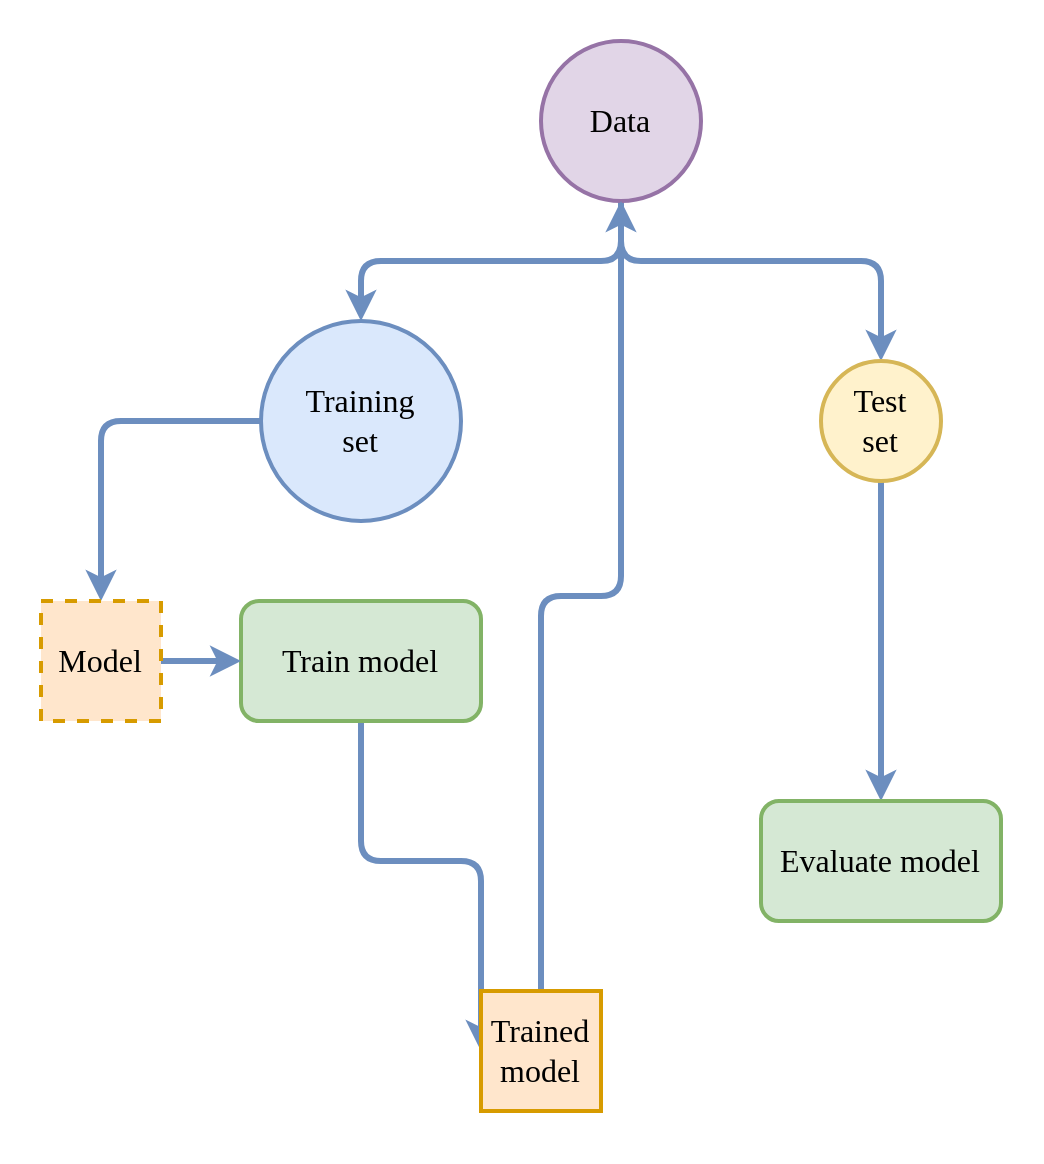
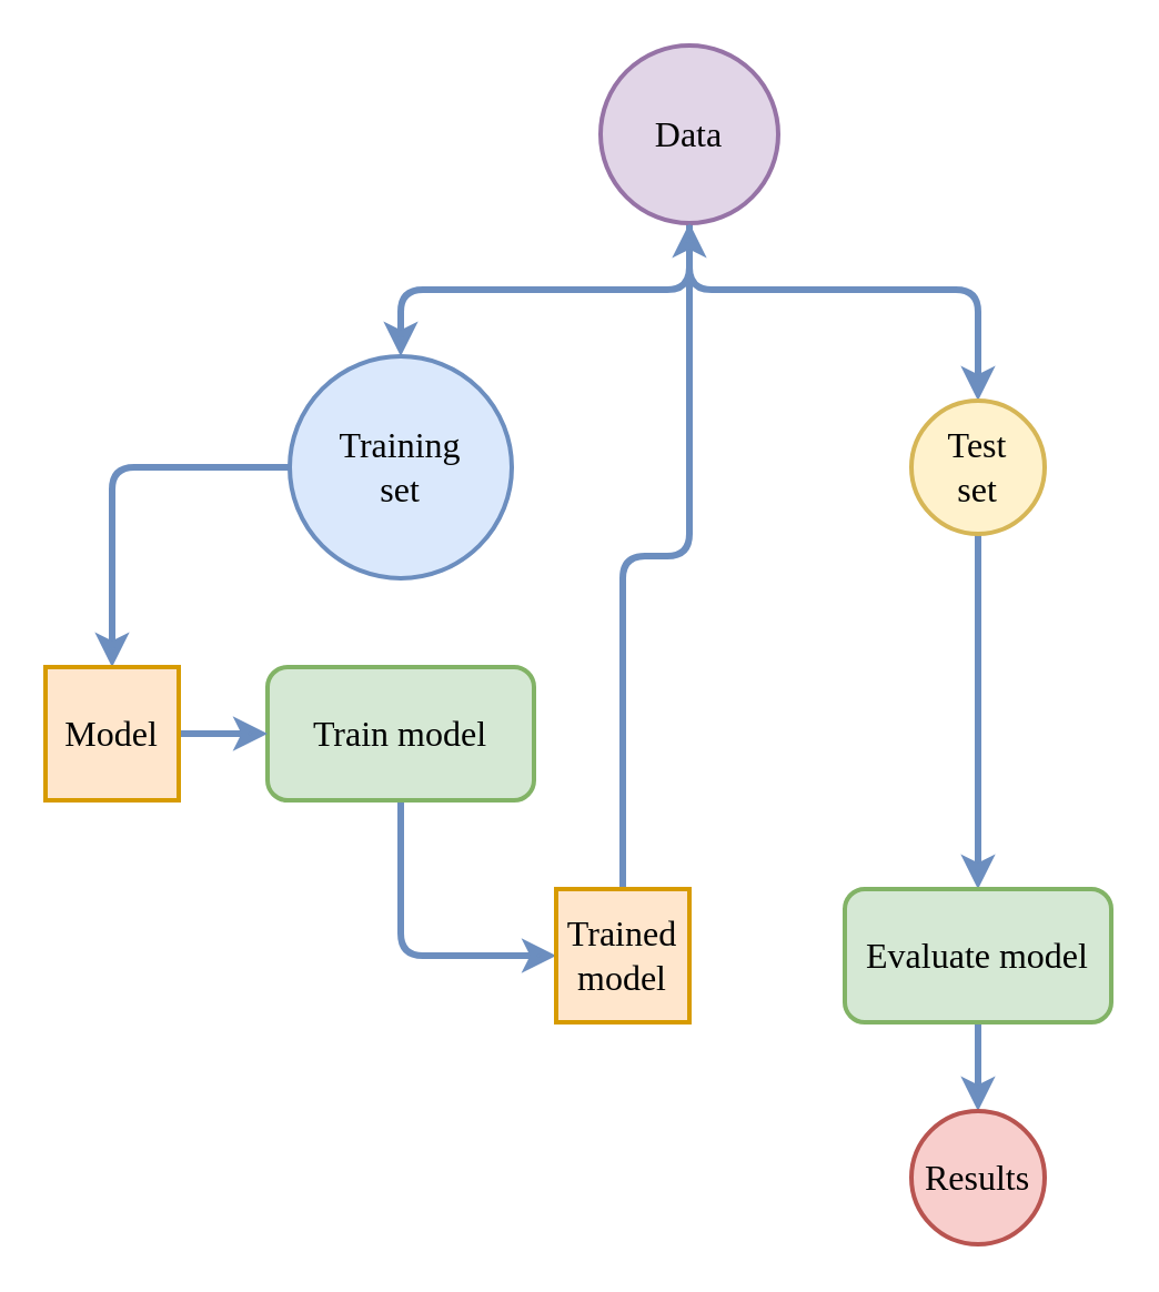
  <mxCell id="0" />
  <mxCell id="1" parent="0" />
  <mxCell id="2" style="edgeStyle=orthogonalEdgeStyle;rounded=1;orthogonalLoop=1;jettySize=auto;html=1;entryX=0.5;entryY=0;entryDx=0;entryDy=0;fontFamily=Calibri;fontSize=16;strokeWidth=3;fillColor=#dae8fc;strokeColor=#6c8ebf;" edge="1" parent="1" source="4" target="6"><mxGeometry relative="1" as="geometry"><Array as="points"><mxPoint x="310" y="130" /><mxPoint x="180" y="130" /></Array></mxGeometry></mxCell>
  <mxCell id="3" style="edgeStyle=orthogonalEdgeStyle;rounded=1;orthogonalLoop=1;jettySize=auto;html=1;entryX=0.5;entryY=0;entryDx=0;entryDy=0;fontFamily=Calibri;fontSize=16;fillColor=#dae8fc;strokeColor=#6c8ebf;strokeWidth=3;" edge="1" parent="1" source="4" target="8"><mxGeometry relative="1" as="geometry"><Array as="points"><mxPoint x="310" y="130" /><mxPoint x="440" y="130" /></Array></mxGeometry></mxCell>
  <mxCell id="4" value="Data" style="ellipse;whiteSpace=wrap;html=1;aspect=fixed;fillStyle=auto;fillColor=#e1d5e7;strokeColor=#9673a6;fontFamily=Calibri;fontSize=16;strokeWidth=2;" vertex="1" parent="1"><mxGeometry x="270" y="20" width="80" height="80" as="geometry" /></mxCell>
  <mxCell id="5" style="edgeStyle=orthogonalEdgeStyle;rounded=1;orthogonalLoop=1;jettySize=auto;html=1;strokeWidth=3;fontFamily=Calibri;fontSize=16;fillColor=#dae8fc;strokeColor=#6c8ebf;" edge="1" parent="1" source="6" target="12"><mxGeometry relative="1" as="geometry" /></mxCell>
  <mxCell id="6" value="Training&lt;br&gt;set" style="ellipse;whiteSpace=wrap;html=1;aspect=fixed;fillStyle=auto;fillColor=#dae8fc;strokeColor=#6c8ebf;fontFamily=Calibri;fontSize=16;strokeWidth=2;" vertex="1" parent="1"><mxGeometry x="130" y="160" width="100" height="100" as="geometry" /></mxCell>
  <mxCell id="7" style="edgeStyle=orthogonalEdgeStyle;rounded=1;orthogonalLoop=1;jettySize=auto;html=1;entryX=0.5;entryY=0;entryDx=0;entryDy=0;strokeWidth=3;fontFamily=Calibri;fontSize=16;fillColor=#dae8fc;strokeColor=#6c8ebf;" edge="1" parent="1" source="8" target="16"><mxGeometry relative="1" as="geometry"><Array as="points" /></mxGeometry></mxCell>
  <mxCell id="8" value="Test&lt;br&gt;set" style="ellipse;whiteSpace=wrap;html=1;aspect=fixed;fillStyle=auto;fillColor=#fff2cc;strokeColor=#d6b656;fontFamily=Calibri;fontSize=16;strokeWidth=2;" vertex="1" parent="1"><mxGeometry x="410" y="180" width="60" height="60" as="geometry" /></mxCell>
  <mxCell id="9" style="edgeStyle=orthogonalEdgeStyle;rounded=1;orthogonalLoop=1;jettySize=auto;html=1;entryX=0;entryY=0.5;entryDx=0;entryDy=0;strokeWidth=3;fontFamily=Calibri;fontSize=16;fillColor=#dae8fc;strokeColor=#6c8ebf;" edge="1" parent="1" source="10" target="14"><mxGeometry relative="1" as="geometry"><Array as="points"><mxPoint x="180" y="430" /></Array></mxGeometry></mxCell>
  <mxCell id="10" value="Train model" style="rounded=1;whiteSpace=wrap;html=1;fillStyle=auto;fontFamily=Calibri;fontSize=16;fillColor=#d5e8d4;strokeColor=#82b366;strokeWidth=2;" vertex="1" parent="1"><mxGeometry x="120" y="300" width="120" height="60" as="geometry" /></mxCell>
  <mxCell id="11" style="edgeStyle=orthogonalEdgeStyle;rounded=1;orthogonalLoop=1;jettySize=auto;html=1;entryX=0;entryY=0.5;entryDx=0;entryDy=0;strokeWidth=3;fontFamily=Calibri;fontSize=16;fillColor=#dae8fc;strokeColor=#6c8ebf;" edge="1" parent="1" source="12" target="10"><mxGeometry relative="1" as="geometry" /></mxCell>
- <mxCell id="12" value="Model" style="rounded=0;whiteSpace=wrap;html=1;fillStyle=auto;strokeWidth=2;fontFamily=Calibri;fontSize=16;fillColor=#ffe6cc;strokeColor=#d79b00;dashed=1;" vertex="1" parent="1"><mxGeometry x="20" y="300" width="60" height="60" as="geometry" /></mxCell>
+ <mxCell id="12" value="Model" style="rounded=0;whiteSpace=wrap;html=1;fillStyle=auto;strokeWidth=2;fontFamily=Calibri;fontSize=16;fillColor=#ffe6cc;strokeColor=#d79b00;" vertex="1" parent="1"><mxGeometry x="20" y="300" width="60" height="60" as="geometry" /></mxCell>
  <mxCell id="13" style="edgeStyle=orthogonalEdgeStyle;rounded=1;orthogonalLoop=1;jettySize=auto;html=1;strokeWidth=3;fontFamily=Calibri;fontSize=16;fillColor=#dae8fc;strokeColor=#6c8ebf;" edge="1" parent="1" source="14" target="4"><mxGeometry relative="1" as="geometry" /></mxCell>
- <mxCell id="14" value="Trained&lt;br&gt;model" style="rounded=0;whiteSpace=wrap;html=1;fillStyle=auto;strokeWidth=2;fontFamily=Calibri;fontSize=16;fillColor=#ffe6cc;strokeColor=#d79b00;" vertex="1" parent="1"><mxGeometry x="240" y="495" width="60" height="60" as="geometry" /></mxCell>
+ <mxCell id="14" value="Trained&lt;br&gt;model" style="rounded=0;whiteSpace=wrap;html=1;fillStyle=auto;strokeWidth=2;fontFamily=Calibri;fontSize=16;fillColor=#ffe6cc;strokeColor=#d79b00;" vertex="1" parent="1"><mxGeometry x="250" y="400" width="60" height="60" as="geometry" /></mxCell>
+ <mxCell id="15" style="edgeStyle=orthogonalEdgeStyle;rounded=1;orthogonalLoop=1;jettySize=auto;html=1;entryX=0.5;entryY=0;entryDx=0;entryDy=0;strokeWidth=3;fontFamily=Calibri;fontSize=16;fillColor=#dae8fc;strokeColor=#6c8ebf;" edge="1" parent="1" source="16" target="17"><mxGeometry relative="1" as="geometry" /></mxCell>
  <mxCell id="16" value="Evaluate model" style="rounded=1;whiteSpace=wrap;html=1;fillStyle=auto;fontFamily=Calibri;fontSize=16;fillColor=#d5e8d4;strokeColor=#82b366;strokeWidth=2;" vertex="1" parent="1"><mxGeometry x="380" y="400" width="120" height="60" as="geometry" /></mxCell>
+ <mxCell id="17" value="Results" style="ellipse;whiteSpace=wrap;html=1;aspect=fixed;fillStyle=auto;fillColor=#f8cecc;strokeColor=#b85450;fontFamily=Calibri;fontSize=16;strokeWidth=2;" vertex="1" parent="1"><mxGeometry x="410" y="500" width="60" height="60" as="geometry" /></mxCell>
